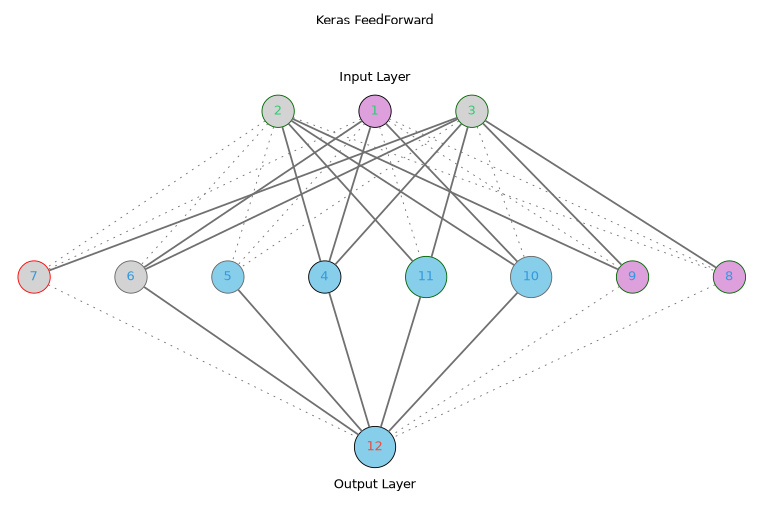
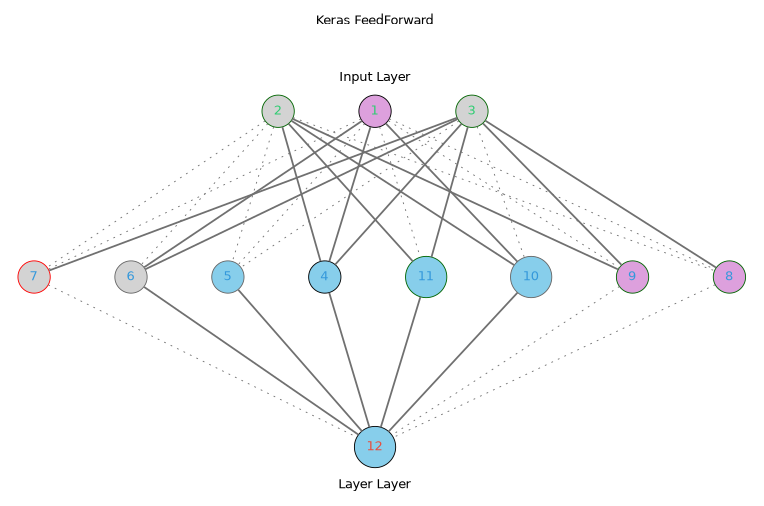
  digraph {
    arrowShape=none
    nodesep=1
    ranksep=2
    splines=false
    fontname="DejaVu Sans"
    node [color=darkgreen fontcolor="#3498db" shape=circle style=filled fillcolor=skyblue fontname="DejaVu Sans"]
    edge [arrowhead=none color="#707070" style=bold fontname="DejaVu Sans"]
    1 [color=black fontcolor="#2ecc71" fillcolor=plum]
    2 [fontcolor="#2ecc71" fillcolor=lightgrey]
    3 [fontcolor="#2ecc71" fillcolor=lightgrey]
    4 [color=black]
    5 [color=gray40]
    6 [color=gray40 fillcolor=lightgrey]
    7 [color=red fillcolor=lightgrey]
    8 [fillcolor=plum]
    9 [fillcolor=plum]
    10 [color=gray40]
    11
    12 [color=black fontcolor="#e74c3c"]
    subgraph cluster_1 {
      color=white
      label="Keras FeedForward\n\n\n\nInput Layer"
      rank=same
      1
      2
      3
    }
    subgraph cluster_2 {
      color=white
      labeljust=right
      labelloc=b
      rank=same
      4
      5
      6
      7
      8
      9
      10
      11
    }
    subgraph cluster_3 {
      color=white
-     label="Output Layer"
+     label="Layer Layer"
      labeljust=1
      labelloc=bottom
      rank=same
      12
    }
    1 -> 4
    1 -> 5 [style=dotted]
    1 -> 6
    1 -> 7 [style=dotted]
    1 -> 8 [style=dotted]
    1 -> 9 [style=dotted]
    1 -> 10
    1 -> 11 [style=dotted]
    2 -> 4
    2 -> 5 [style=dotted]
    2 -> 6 [style=dotted]
    2 -> 7 [style=dotted]
    2 -> 8 [style=dotted]
    2 -> 9
    2 -> 10
    2 -> 11
    3 -> 4
    3 -> 5 [style=dotted]
    3 -> 6
    3 -> 7
    3 -> 8
    3 -> 9
    3 -> 10 [style=dotted]
    3 -> 11
    4 -> 12
    5 -> 12
    6 -> 12
    7 -> 12 [style=dotted]
    8 -> 12 [style=dotted]
    9 -> 12 [style=dotted]
    10 -> 12
    11 -> 12
  }
